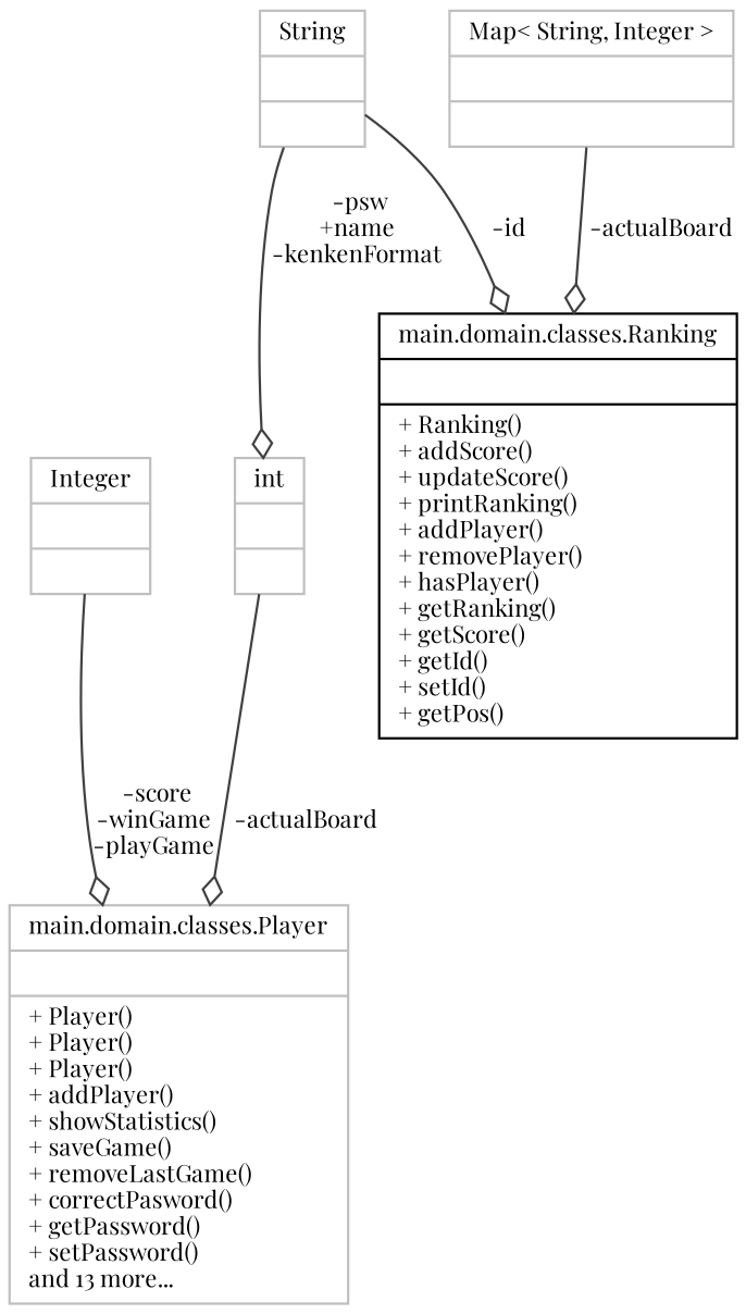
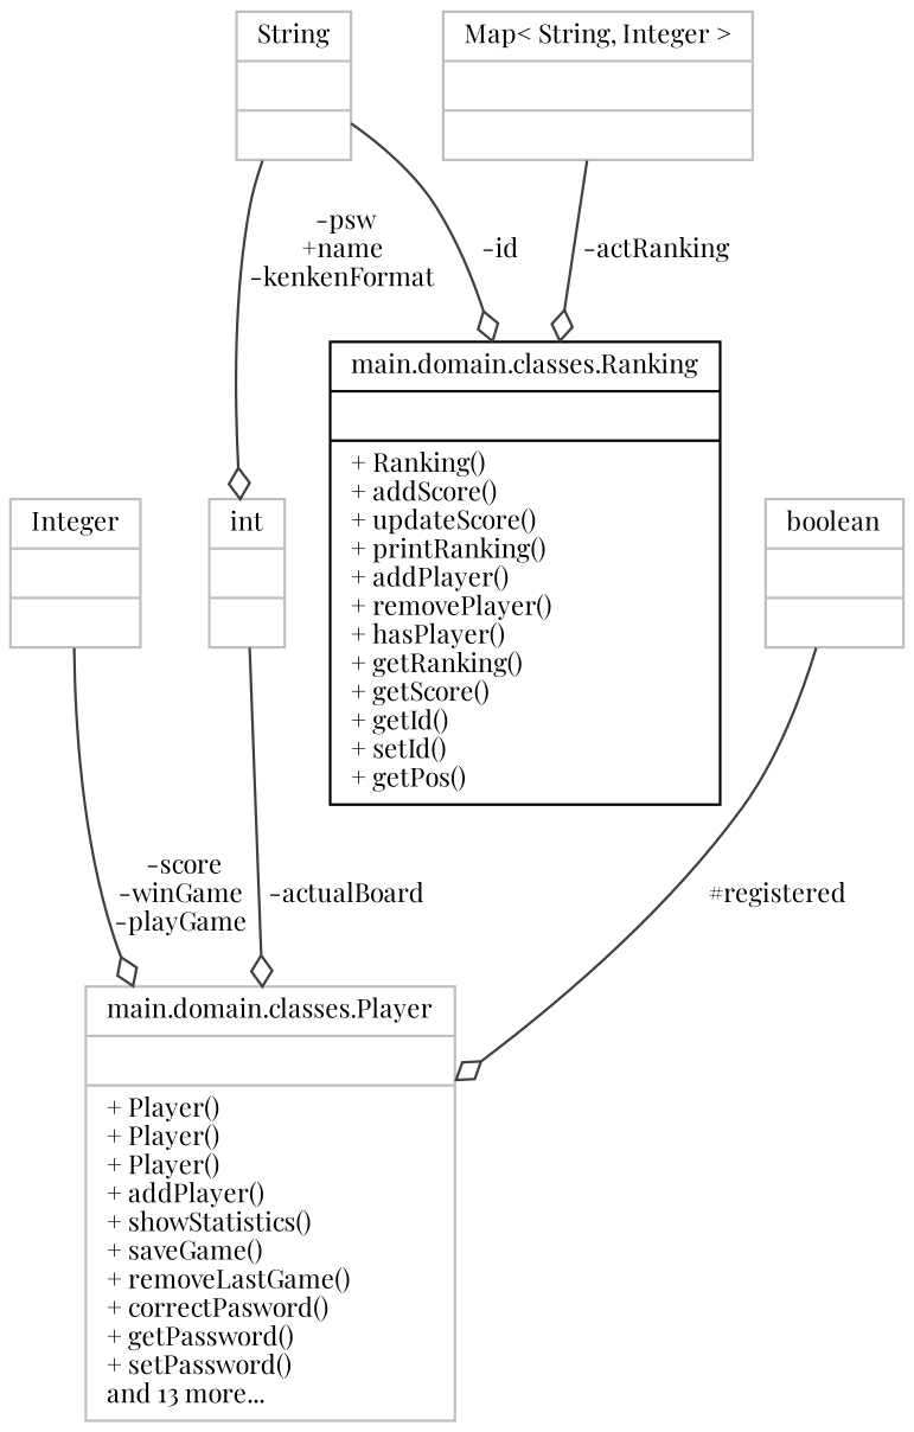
  digraph {
    fontname="Playfair Display"
    node [color=grey75 fillcolor=white fontname="Playfair Display" fontsize=10 shape=record style=filled]
    edge [arrowhead=odiamond color=grey25 fontname="Playfair Display" fontsize=10 labelfontname=Helvetica labelfontsize=10 style=solid]
    n1 [height=0.2 label="{main.domain.classes.Player\n||+ Player()\l+ Player()\l+ Player()\l+ addPlayer()\l+ showStatistics()\l+ saveGame()\l+ removeLastGame()\l+ correctPasword()\l+ getPassword()\l+ setPassword()\land 13 more...\l}" width=0.4]
    n2 [height=0.2 label="{Integer\n||}" width=0.4]
    n3 [height=0.2 label="{String\n||}" width=0.4]
    n4 [color=black height=0.2 label="{main.domain.classes.Ranking\n||+ Ranking()\l+ addScore()\l+ updateScore()\l+ printRanking()\l+ addPlayer()\l+ removePlayer()\l+ hasPlayer()\l+ getRanking()\l+ getScore()\l+ getId()\l+ setId()\l+ getPos()\l}" width=0.4]
    n5 [height=0.2 label="{int\n||}" width=0.4]
    n6 [height=0.2 label="{Map\< String, Integer \>\n||}" width=0.4]
+   n7 [height=0.2 label="{boolean\n||}" width=0.4]
    n2 -> n1 [label=" -score\n-winGame\n-playGame"]
    n3 -> n4 [label=" -id"]
    n3 -> n5 [label=" -psw\n+name\n-kenkenFormat"]
    n5 -> n1 [label=" -actualBoard"]
-   n6 -> n4 [label=" -actualBoard"]
+   n6 -> n4 [label=" -actRanking"]
+   n7 -> n1 [label=" #registered"]
  }
